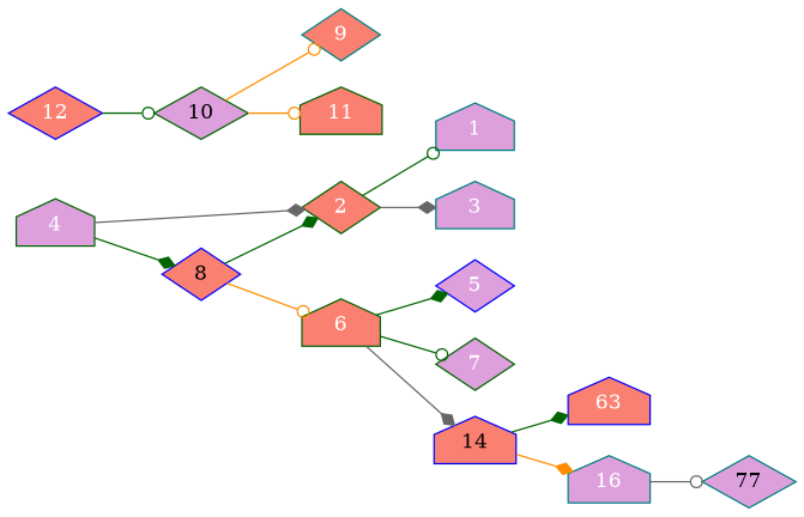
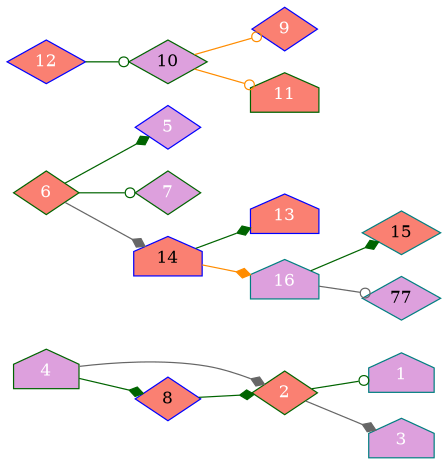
  digraph {
    rankdir=LR
    node [color=darkgreen fillcolor=salmon fontcolor=white shape=diamond style=filled]
    edge [arrowhead=diamond color=darkgreen]
    4 [fillcolor=plum shape=house]
    2
    8 [color=blue fontcolor=""]
    1 [color=teal fillcolor=plum shape=house]
    3 [color=teal fillcolor=plum shape=house]
-   6 [shape=house]
+   6
    5 [color=blue fillcolor=plum]
    7 [fillcolor=plum]
    14 [color=blue shape=house fontcolor=""]
    12 [color=blue]
    10 [fillcolor=plum fontcolor=""]
-   9 [color=teal]
+   9 [color=blue]
    11 [shape=house]
-   13 [color=blue shape=house label=63]
+   13 [color=blue shape=house]
    16 [color=teal fillcolor=plum shape=house]
+   15 [color=teal fontcolor=""]
    n17 [color=teal fillcolor=plum label=77 fontcolor=""]
    4 -> 2 [color=gray40]
    4 -> 8
    2 -> 1 [arrowhead=odot]
    2 -> 3 [color=gray40]
    8 -> 2
-   8 -> 6 [arrowhead=odot color=darkorange]
    6 -> 5
    6 -> 7 [arrowhead=odot]
    6 -> 14 [color=gray40]
    14 -> 13
    14 -> 16 [color=darkorange]
    12 -> 10 [arrowhead=odot]
    10 -> 9 [arrowhead=odot color=darkorange]
    10 -> 11 [arrowhead=odot color=darkorange]
+   16 -> 15
    16 -> n17 [arrowhead=odot color=gray40]
  }
